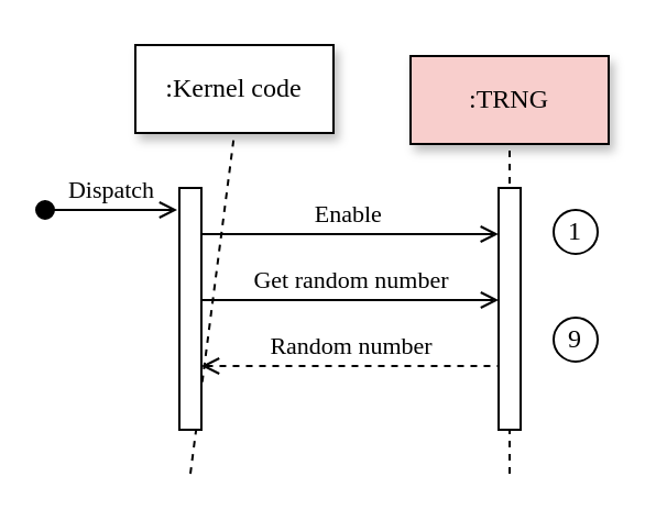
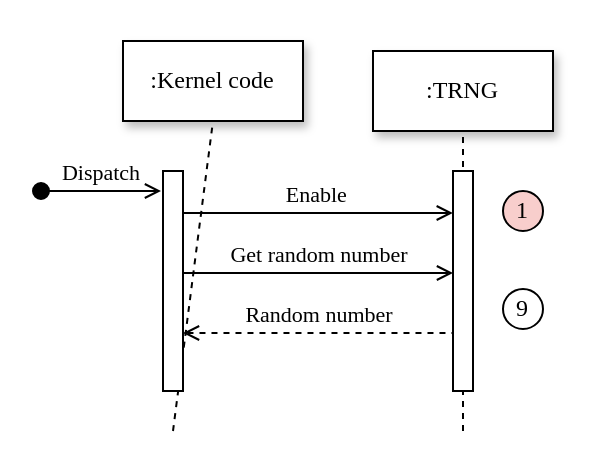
  <mxCell id="0" />
  <mxCell id="1" parent="0" />
  <mxCell id="2" value=":Kernel code" style="rounded=0;whiteSpace=wrap;html=1;fontFamily=Computer Modern;shadow=1;" parent="1" vertex="1"><mxGeometry x="61" y="20" width="90" height="40" as="geometry" /></mxCell>
- <mxCell id="3" value=":TRNG" style="rounded=0;whiteSpace=wrap;html=1;fontFamily=Computer Modern;shadow=1;fillColor=#f8cecc;" parent="1" vertex="1"><mxGeometry x="186" y="25" width="90" height="40" as="geometry" /></mxCell>
+ <mxCell id="3" value=":TRNG" style="rounded=0;whiteSpace=wrap;html=1;fontFamily=Computer Modern;shadow=1;" parent="1" vertex="1"><mxGeometry x="186" y="25" width="90" height="40" as="geometry" /></mxCell>
  <mxCell id="4" value="" style="endArrow=none;dashed=1;html=1;rounded=0;entryX=0.5;entryY=1;entryDx=0;entryDy=0;" parent="1" target="2" edge="1"><mxGeometry width="50" height="50" relative="1" as="geometry"><mxPoint x="86" y="215" as="sourcePoint" /><mxPoint x="91" y="105" as="targetPoint" /></mxGeometry></mxCell>
  <mxCell id="5" value="Dispatch" style="html=1;verticalAlign=bottom;startArrow=oval;endArrow=open;startSize=8;edgeStyle=elbowEdgeStyle;elbow=vertical;curved=0;rounded=0;fontFamily=Computer Modern;endFill=0;" parent="1" edge="1"><mxGeometry relative="1" as="geometry"><mxPoint x="20" y="95" as="sourcePoint" /><mxPoint x="80" y="95" as="targetPoint" /><Array as="points"><mxPoint x="50" y="95" /></Array></mxGeometry></mxCell>
  <mxCell id="6" value="" style="rounded=0;whiteSpace=wrap;html=1;" parent="1" vertex="1"><mxGeometry x="81" y="85" width="10" height="110" as="geometry" /></mxCell>
  <mxCell id="7" value="" style="endArrow=none;dashed=1;html=1;rounded=0;entryX=0.5;entryY=1;entryDx=0;entryDy=0;" parent="1" target="3" edge="1"><mxGeometry width="50" height="50" relative="1" as="geometry"><mxPoint x="231" y="215" as="sourcePoint" /><mxPoint x="241" y="85" as="targetPoint" /></mxGeometry></mxCell>
  <mxCell id="8" value="" style="rounded=0;whiteSpace=wrap;html=1;" parent="1" vertex="1"><mxGeometry x="226" y="85" width="10" height="110" as="geometry" /></mxCell>
  <mxCell id="9" value="Enable&amp;nbsp;" style="html=1;verticalAlign=bottom;endArrow=open;edgeStyle=elbowEdgeStyle;elbow=vertical;curved=0;rounded=0;entryX=-0.008;entryY=0.201;entryDx=0;entryDy=0;entryPerimeter=0;fontFamily=Computer Modern;endFill=0;" parent="1" edge="1"><mxGeometry relative="1" as="geometry"><mxPoint x="91" y="106" as="sourcePoint" /><Array as="points"><mxPoint x="176" y="106" /></Array><mxPoint x="225.92" y="106.15" as="targetPoint" /></mxGeometry></mxCell>
  <mxCell id="10" value="Get random number" style="html=1;verticalAlign=bottom;endArrow=open;edgeStyle=elbowEdgeStyle;elbow=vertical;curved=0;rounded=0;entryX=-0.008;entryY=0.201;entryDx=0;entryDy=0;entryPerimeter=0;fontFamily=Computer Modern;endFill=0;" parent="1" edge="1"><mxGeometry relative="1" as="geometry"><mxPoint x="91" y="136" as="sourcePoint" /><Array as="points"><mxPoint x="176" y="136" /></Array><mxPoint x="226" y="136" as="targetPoint" /></mxGeometry></mxCell>
  <mxCell id="11" value="Random number" style="html=1;verticalAlign=bottom;endArrow=none;edgeStyle=elbowEdgeStyle;elbow=vertical;curved=0;rounded=0;entryX=-0.008;entryY=0.201;entryDx=0;entryDy=0;entryPerimeter=0;dashed=1;startArrow=open;startFill=0;endFill=0;fontFamily=Computer Modern;" parent="1" edge="1"><mxGeometry relative="1" as="geometry"><mxPoint x="91" y="166" as="sourcePoint" /><Array as="points"><mxPoint x="176" y="166" /></Array><mxPoint x="226" y="166" as="targetPoint" /></mxGeometry></mxCell>
- <mxCell id="12" value="1" style="ellipse;whiteSpace=wrap;html=1;aspect=fixed;fontFamily=Computer Modern;" parent="1" vertex="1"><mxGeometry x="251" y="95" width="20" height="20" as="geometry" /></mxCell>
+ <mxCell id="12" value="1" style="ellipse;whiteSpace=wrap;html=1;aspect=fixed;fontFamily=Computer Modern;fillColor=#f8cecc;" parent="1" vertex="1"><mxGeometry x="251" y="95" width="20" height="20" as="geometry" /></mxCell>
  <mxCell id="13" value="9" style="ellipse;whiteSpace=wrap;html=1;aspect=fixed;fontFamily=Computer Modern;" parent="1" vertex="1"><mxGeometry x="251" y="144" width="20" height="20" as="geometry" /></mxCell>
